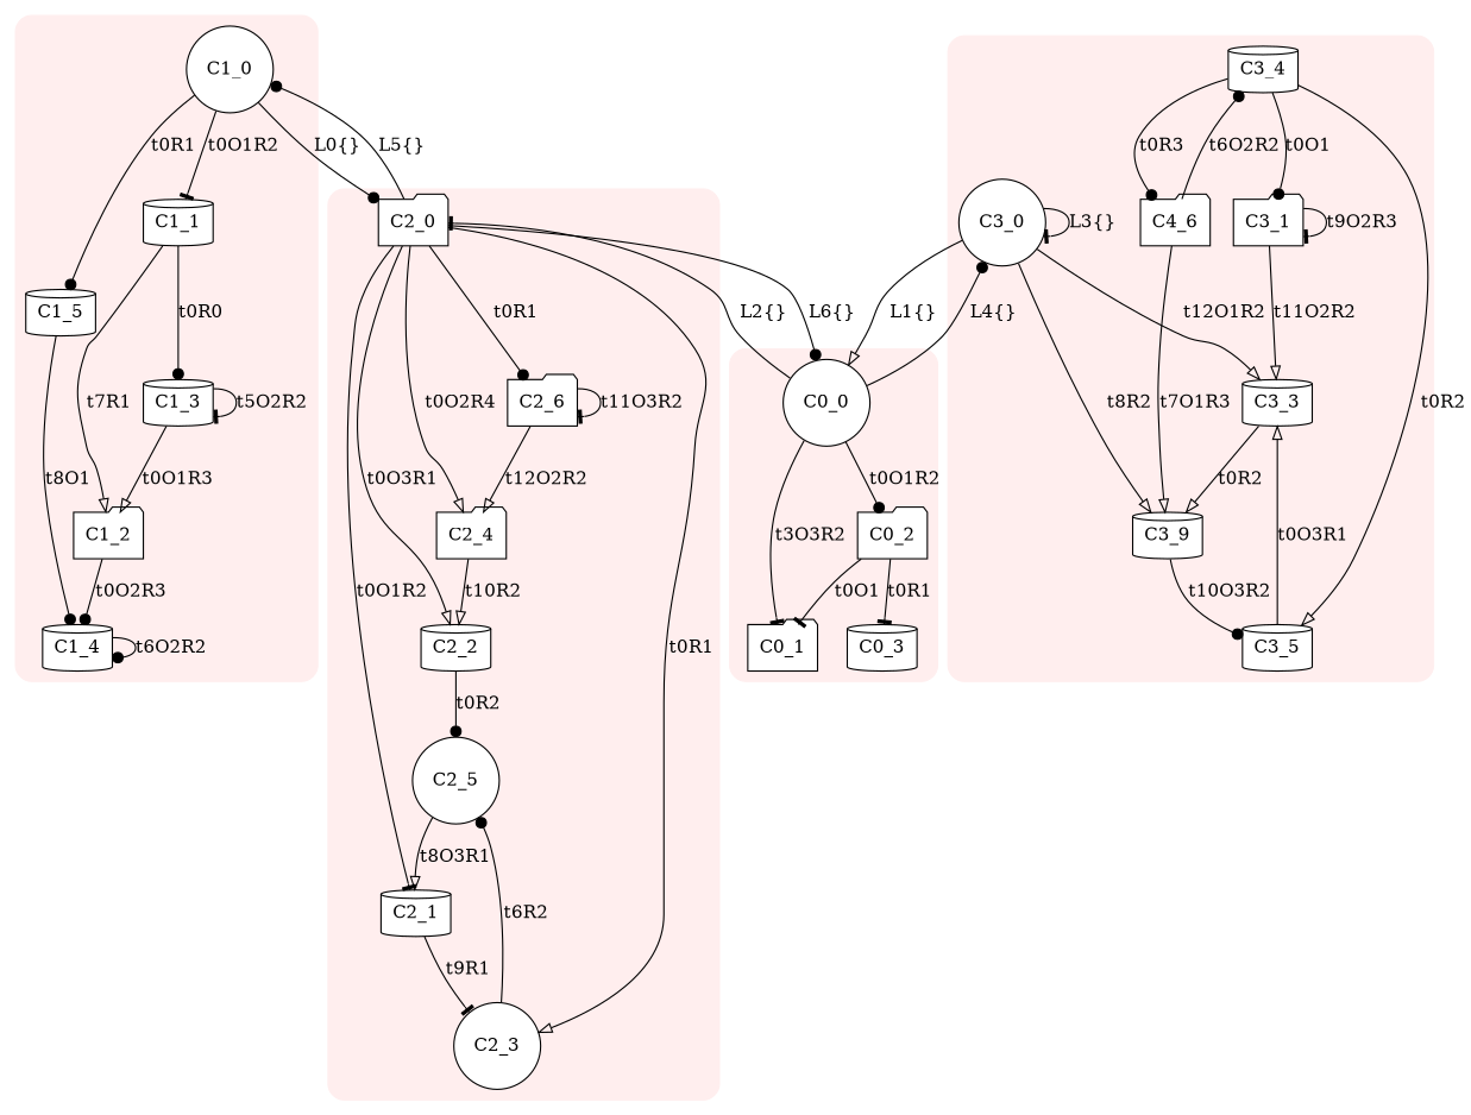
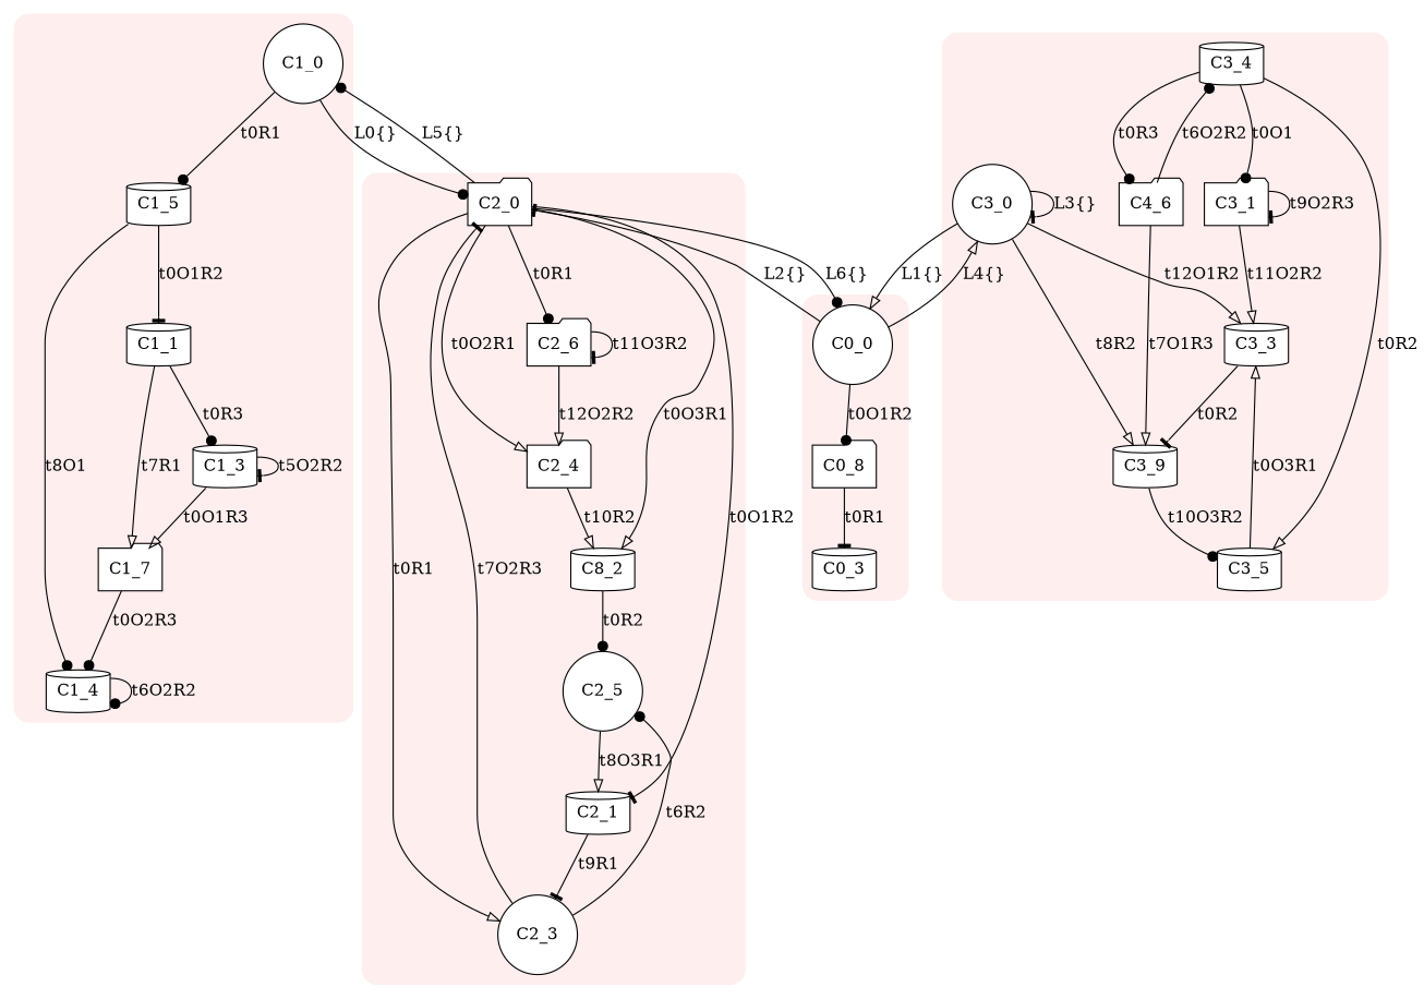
  digraph {
    compound=true
    node [fillcolor=white shape=cylinder style=filled]
    edge [arrowhead=onormal]
    C0_0 [shape=circle]
-   C0_2 [shape=folder]
-   C0_1 [shape=folder]
+   C0_2 [shape=folder label=C0_8]
    C0_3
    C1_0 [shape=circle]
    C1_5
    C1_1
-   C1_2 [shape=folder]
+   C1_2 [shape=folder label=C1_7]
    C1_3
    C1_4
    C2_0 [shape=folder]
    C2_6 [shape=folder]
-   C2_2
+   C2_2 [label=C8_2]
    C2_4 [shape=folder]
    C2_1
    C2_3 [shape=circle]
    C2_5 [shape=circle]
    C3_0 [shape=circle]
    C3_4
    C3_3
    n21 [label=C3_9]
    C3_5
    n23 [label=C4_6 shape=folder]
    C3_1 [shape=folder]
    subgraph cluster_1 {
      color="#FFEEEE"
      style="rounded,filled"
      C0_0
      C0_2
-     C0_1
      C0_3
    }
    subgraph cluster_2 {
      color="#FFEEEE"
      style="rounded,filled"
      C1_0
      C1_5
      C1_1
      C1_2
      C1_3
      C1_4
    }
    subgraph cluster_3 {
      color="#FFEEEE"
      style="rounded,filled"
      C2_0
      C2_6
      C2_2
      C2_4
      C2_1
      C2_3
      C2_5
    }
    subgraph cluster_4 {
      color="#FFEEEE"
      style="rounded,filled"
      C3_0
      C3_4
      C3_3
      n21
      C3_5
      n23
      C3_1
    }
    C0_0 -> C0_2 [arrowhead=dot label=t0O1R2]
-   C0_0 -> C0_1 [arrowhead=tee label=t3O3R2]
    C0_0 -> C2_0 [arrowhead=tee label="L2{}"]
-   C0_0 -> C3_0 [arrowhead=dot label="L4{}"]
-   C0_2 -> C0_1 [arrowhead=tee label=t0O1]
+   C0_0 -> C3_0 [label="L4{}"]
    C0_2 -> C0_3 [arrowhead=tee label=t0R1]
    C1_0 -> C1_5 [arrowhead=dot label=t0R1]
-   C1_0 -> C1_1 [arrowhead=tee label=t0O1R2]
+   C1_5 -> C1_1 [arrowhead=tee label=t0O1R2]
    C1_0 -> C2_0 [arrowhead=dot label="L0{}"]
    C1_5 -> C1_4 [arrowhead=dot label=t8O1]
    C1_1 -> C1_2 [label=t7R1]
-   C1_1 -> C1_3 [arrowhead=dot label=t0R0]
+   C1_1 -> C1_3 [arrowhead=dot label=t0R3]
    C1_2 -> C1_4 [arrowhead=dot label=t0O2R3]
    C1_3 -> C1_2 [label=t0O1R3]
    C1_3 -> C1_3 [arrowhead=tee label=t5O2R2]
    C1_4 -> C1_4 [arrowhead=dot label=t6O2R2]
    C2_0 -> C0_0 [arrowhead=dot label="L6{}"]
    C2_0 -> C1_0 [arrowhead=dot label="L5{}"]
    C2_0 -> C2_6 [arrowhead=dot label=t0R1]
    C2_0 -> C2_2 [label=t0O3R1]
-   C2_0 -> C2_4 [label=t0O2R4]
+   C2_0 -> C2_4 [label=t0O2R1]
    C2_0 -> C2_1 [arrowhead=tee label=t0O1R2]
    C2_0 -> C2_3 [label=t0R1]
    C2_6 -> C2_6 [arrowhead=tee label=t11O3R2]
    C2_6 -> C2_4 [label=t12O2R2]
    C2_2 -> C2_5 [arrowhead=dot label=t0R2]
    C2_4 -> C2_2 [label=t10R2]
    C2_1 -> C2_3 [arrowhead=tee label=t9R1]
+   C2_3 -> C2_0 [arrowhead=tee label=t7O2R3]
    C2_3 -> C2_5 [arrowhead=dot label=t6R2]
    C2_5 -> C2_1 [label=t8O3R1]
    C3_0 -> C0_0 [label="L1{}"]
    C3_0 -> C3_0 [arrowhead=tee label="L3{}"]
    C3_0 -> C3_3 [label=t12O1R2]
    C3_0 -> n21 [label=t8R2]
    C3_4 -> C3_5 [label=t0R2]
    C3_4 -> n23 [arrowhead=dot label=t0R3]
    C3_4 -> C3_1 [arrowhead=dot label=t0O1]
-   C3_3 -> n21 [label=t0R2]
+   C3_3 -> n21 [arrowhead=tee label=t0R2]
    n21 -> C3_5 [arrowhead=dot label=t10O3R2]
    C3_5 -> C3_3 [label=t0O3R1]
    n23 -> C3_4 [arrowhead=dot label=t6O2R2]
    n23 -> n21 [label=t7O1R3]
    C3_1 -> C3_3 [label=t11O2R2]
    C3_1 -> C3_1 [arrowhead=tee label=t9O2R3]
  }
